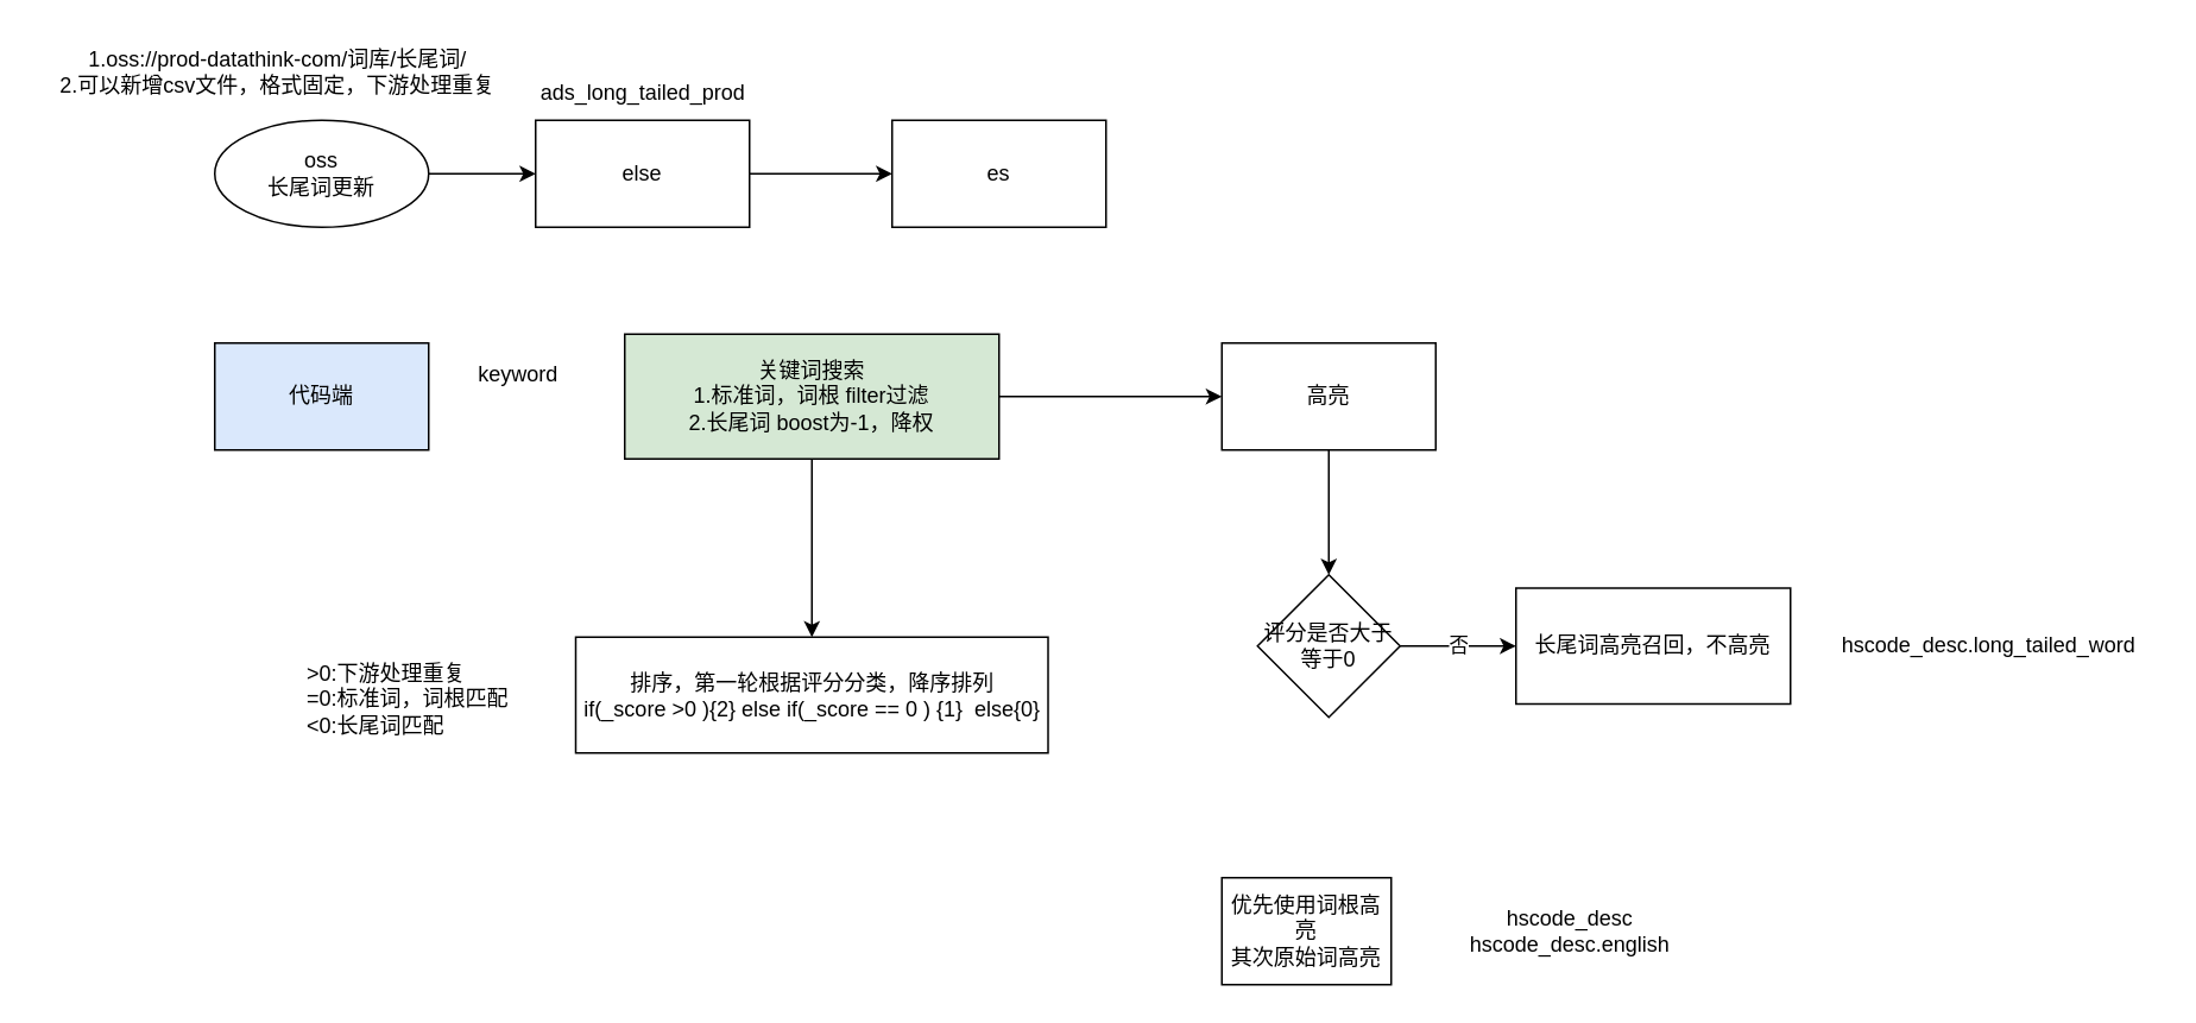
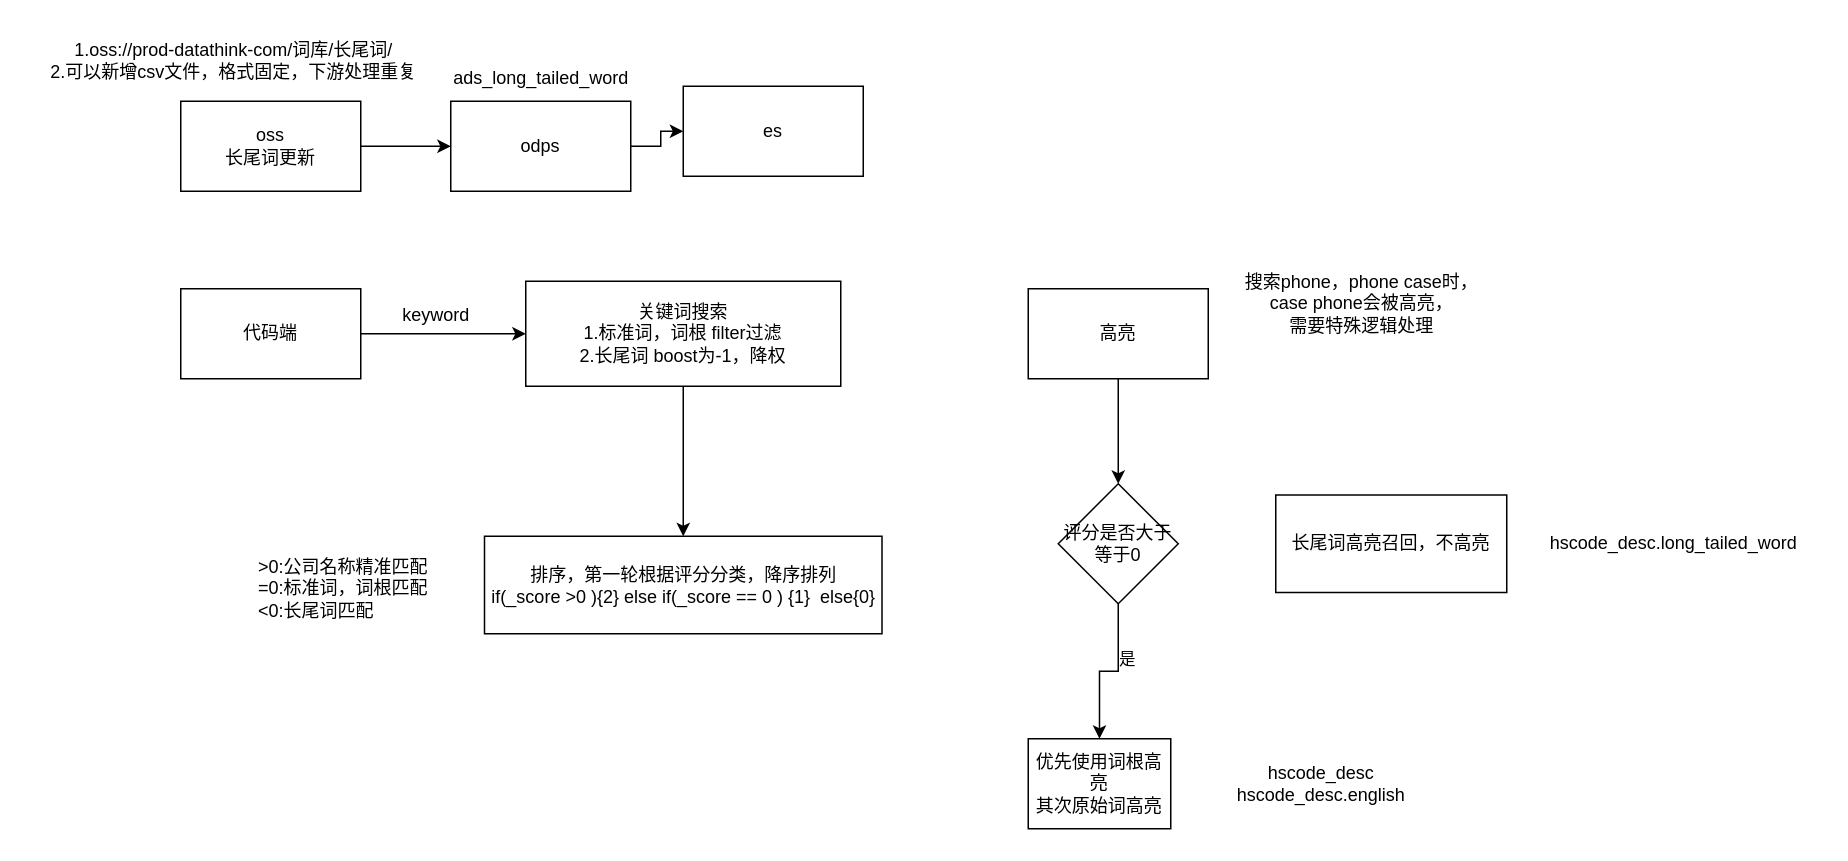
  <mxCell id="0" />
  <mxCell id="1" parent="0" />
  <mxCell id="2" style="edgeStyle=orthogonalEdgeStyle;rounded=0;orthogonalLoop=1;jettySize=auto;html=1;entryX=0;entryY=0.5;entryDx=0;entryDy=0;" edge="1" parent="1" source="3" target="5"><mxGeometry relative="1" as="geometry" /></mxCell>
- <mxCell id="3" value="oss&lt;br&gt;长尾词更新" style="ellipse;whiteSpace=wrap;html=1;" vertex="1" parent="1"><mxGeometry x="120" y="67" width="120" height="60" as="geometry" /></mxCell>
+ <mxCell id="3" value="oss&lt;br&gt;长尾词更新" style="rounded=0;whiteSpace=wrap;html=1;" vertex="1" parent="1"><mxGeometry x="120" y="67" width="120" height="60" as="geometry" /></mxCell>
  <mxCell id="4" value="" style="edgeStyle=orthogonalEdgeStyle;rounded=0;orthogonalLoop=1;jettySize=auto;html=1;" edge="1" parent="1" source="5" target="6"><mxGeometry relative="1" as="geometry" /></mxCell>
- <mxCell id="5" value="else" style="rounded=0;whiteSpace=wrap;html=1;" vertex="1" parent="1"><mxGeometry x="300" y="67" width="120" height="60" as="geometry" /></mxCell>
- <mxCell id="6" value="es" style="rounded=0;whiteSpace=wrap;html=1;" vertex="1" parent="1"><mxGeometry x="500" y="67" width="120" height="60" as="geometry" /></mxCell>
- <mxCell id="7" value="ads_long_tailed_prod" style="text;html=1;align=center;verticalAlign=middle;resizable=0;points=[];autosize=1;strokeColor=none;fillColor=none;" vertex="1" parent="1"><mxGeometry x="290" y="37" width="140" height="30" as="geometry" /></mxCell>
+ <mxCell id="5" value="odps" style="rounded=0;whiteSpace=wrap;html=1;" vertex="1" parent="1"><mxGeometry x="300" y="67" width="120" height="60" as="geometry" /></mxCell>
+ <mxCell id="6" value="es" style="rounded=0;whiteSpace=wrap;html=1;" vertex="1" parent="1"><mxGeometry x="455" y="57" width="120" height="60" as="geometry" /></mxCell>
+ <mxCell id="7" value="ads_long_tailed_word" style="text;html=1;align=center;verticalAlign=middle;resizable=0;points=[];autosize=1;strokeColor=none;fillColor=none;" vertex="1" parent="1"><mxGeometry x="290" y="37" width="140" height="30" as="geometry" /></mxCell>
  <mxCell id="8" value="1.oss://prod-datathink-com/词库/长尾词/&lt;br&gt;2.可以新增csv文件，格式固定，下游处理重复" style="text;html=1;align=center;verticalAlign=middle;resizable=0;points=[];autosize=1;strokeColor=none;fillColor=none;" vertex="1" parent="1"><mxGeometry x="20" y="20" width="270" height="40" as="geometry" /></mxCell>
- <mxCell id="10" value="代码端" style="rounded=0;whiteSpace=wrap;html=1;fillColor=#dae8fc;" vertex="1" parent="1"><mxGeometry x="120" y="192" width="120" height="60" as="geometry" /></mxCell>
- <mxCell id="11" value="" style="edgeStyle=orthogonalEdgeStyle;rounded=0;orthogonalLoop=1;jettySize=auto;html=1;" edge="1" parent="1" source="13" target="16"><mxGeometry relative="1" as="geometry" /></mxCell>
+ <mxCell id="9" style="edgeStyle=orthogonalEdgeStyle;rounded=0;orthogonalLoop=1;jettySize=auto;html=1;" edge="1" parent="1" source="10" target="13"><mxGeometry relative="1" as="geometry" /></mxCell>
+ <mxCell id="10" value="代码端" style="rounded=0;whiteSpace=wrap;html=1;" vertex="1" parent="1"><mxGeometry x="120" y="192" width="120" height="60" as="geometry" /></mxCell>
  <mxCell id="12" value="" style="edgeStyle=orthogonalEdgeStyle;rounded=0;orthogonalLoop=1;jettySize=auto;html=1;" edge="1" parent="1" source="13" target="23"><mxGeometry relative="1" as="geometry" /></mxCell>
- <mxCell id="13" value="关键词搜索&lt;br&gt;1.标准词，词根 filter过滤&lt;br&gt;2.长尾词 boost为-1，降权" style="rounded=0;whiteSpace=wrap;html=1;fillColor=#d5e8d4;" vertex="1" parent="1"><mxGeometry x="350" y="187" width="210" height="70" as="geometry" /></mxCell>
+ <mxCell id="13" value="关键词搜索&lt;br&gt;1.标准词，词根 filter过滤&lt;br&gt;2.长尾词 boost为-1，降权" style="rounded=0;whiteSpace=wrap;html=1;" vertex="1" parent="1"><mxGeometry x="350" y="187" width="210" height="70" as="geometry" /></mxCell>
  <mxCell id="14" value="keyword" style="text;html=1;align=center;verticalAlign=middle;resizable=0;points=[];autosize=1;strokeColor=none;fillColor=none;" vertex="1" parent="1"><mxGeometry x="255" y="195" width="70" height="30" as="geometry" /></mxCell>
  <mxCell id="15" value="" style="edgeStyle=orthogonalEdgeStyle;rounded=0;orthogonalLoop=1;jettySize=auto;html=1;" edge="1" parent="1" source="16" target="20"><mxGeometry relative="1" as="geometry" /></mxCell>
  <mxCell id="16" value="高亮" style="whiteSpace=wrap;html=1;rounded=0;" vertex="1" parent="1"><mxGeometry x="685" y="192" width="120" height="60" as="geometry" /></mxCell>
- <mxCell id="19" value="否" style="edgeStyle=orthogonalEdgeStyle;rounded=0;orthogonalLoop=1;jettySize=auto;html=1;" edge="1" parent="1" source="20" target="22"><mxGeometry relative="1" as="geometry" /></mxCell>
+ <mxCell id="17" value="" style="edgeStyle=orthogonalEdgeStyle;rounded=0;orthogonalLoop=1;jettySize=auto;html=1;" edge="1" parent="1" source="20" target="21"><mxGeometry relative="1" as="geometry" /></mxCell>
+ <mxCell id="18" value="是" style="edgeLabel;html=1;align=center;verticalAlign=middle;resizable=0;points=[];" vertex="1" connectable="0" parent="17"><mxGeometry x="-0.289" y="5" relative="1" as="geometry"><mxPoint as="offset" /></mxGeometry></mxCell>
  <mxCell id="20" value="评分是否大于等于0" style="rhombus;whiteSpace=wrap;html=1;rounded=0;" vertex="1" parent="1"><mxGeometry x="705" y="322" width="80" height="80" as="geometry" /></mxCell>
  <mxCell id="21" value="优先使用词根高亮&lt;br&gt;其次原始词高亮" style="whiteSpace=wrap;html=1;rounded=0;" vertex="1" parent="1"><mxGeometry x="685" y="492" width="95" height="60" as="geometry" /></mxCell>
  <mxCell id="22" value="长尾词高亮召回，不高亮" style="whiteSpace=wrap;html=1;rounded=0;" vertex="1" parent="1"><mxGeometry x="850" y="329.5" width="154" height="65" as="geometry" /></mxCell>
  <mxCell id="23" value="排序，第一轮根据评分分类，降序排列&lt;br&gt;if(_score &amp;gt;0 ){2} else if(_score == 0 ) {1}&amp;nbsp; else{0}" style="whiteSpace=wrap;html=1;rounded=0;" vertex="1" parent="1"><mxGeometry x="322.5" y="357" width="265" height="65" as="geometry" /></mxCell>
- <mxCell id="24" value="&amp;gt;0:下游处理重复&lt;br&gt;=0:标准词，词根匹配&lt;br&gt;&amp;lt;0:长尾词匹配" style="text;html=1;align=left;verticalAlign=middle;resizable=0;points=[];autosize=1;strokeColor=none;fillColor=none;" vertex="1" parent="1"><mxGeometry x="170" y="362" width="140" height="60" as="geometry" /></mxCell>
+ <mxCell id="24" value="&amp;gt;0:公司名称精准匹配&lt;br&gt;=0:标准词，词根匹配&lt;br&gt;&amp;lt;0:长尾词匹配" style="text;html=1;align=left;verticalAlign=middle;resizable=0;points=[];autosize=1;strokeColor=none;fillColor=none;" vertex="1" parent="1"><mxGeometry x="170" y="362" width="140" height="60" as="geometry" /></mxCell>
+ <mxCell id="25" value="搜索phone，phone case时， &lt;br&gt;case phone会被高亮，&lt;br&gt;需要特殊逻辑处理" style="text;html=1;align=center;verticalAlign=middle;resizable=0;points=[];autosize=1;strokeColor=none;fillColor=none;" vertex="1" parent="1"><mxGeometry x="817" y="172" width="180" height="60" as="geometry" /></mxCell>
  <mxCell id="26" value="hscode_desc&lt;br&gt;hscode_desc.english" style="text;html=1;align=center;verticalAlign=middle;resizable=0;points=[];autosize=1;strokeColor=none;fillColor=none;" vertex="1" parent="1"><mxGeometry x="810" y="502" width="140" height="40" as="geometry" /></mxCell>
  <mxCell id="27" value="hscode_desc.long_tailed_word" style="text;html=1;align=center;verticalAlign=middle;resizable=0;points=[];autosize=1;strokeColor=none;fillColor=none;" vertex="1" parent="1"><mxGeometry x="1020" y="347" width="190" height="30" as="geometry" /></mxCell>
